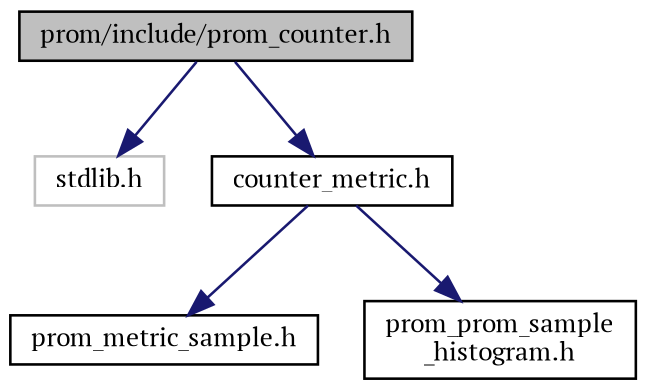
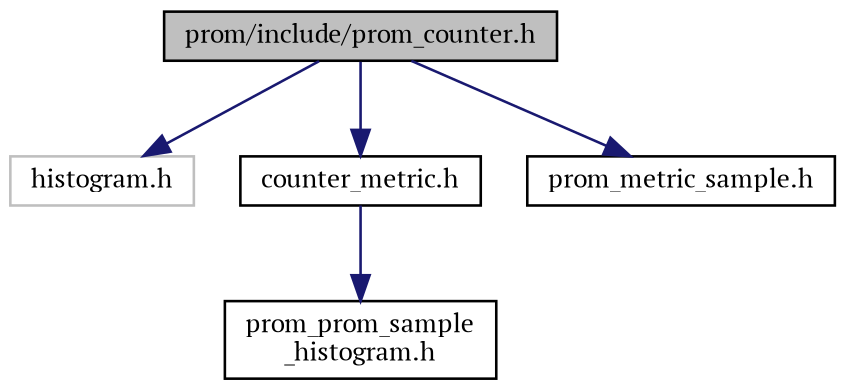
  digraph {
    fontname="PT Serif"
    node [color=black fillcolor=white fontname="PT Serif" fontsize=10 shape=record style=filled]
    edge [color=midnightblue fontname="PT Serif" fontsize=10 labelfontname=Helvetica labelfontsize=10 style=solid]
    n1 [fillcolor=grey75 fontcolor=black height=0.2 label="prom/include/prom_counter.h" width=0.4]
-   n2 [color=grey75 height=0.2 label="stdlib.h" width=0.4]
+   n2 [color=grey75 height=0.2 label="histogram.h" width=0.4]
    n3 [height=0.2 label="counter_metric.h" width=0.4]
    n4 [height=0.2 label="prom_metric_sample.h" width=0.4]
    n5 [height=0.2 label="prom_prom_sample\l_histogram.h" width=0.4]
    n1 -> n2
    n1 -> n3
-   n3 -> n4
+   n1 -> n4
    n3 -> n5
  }
